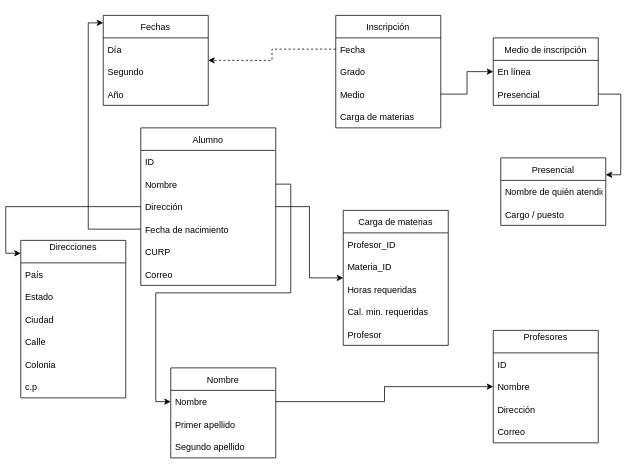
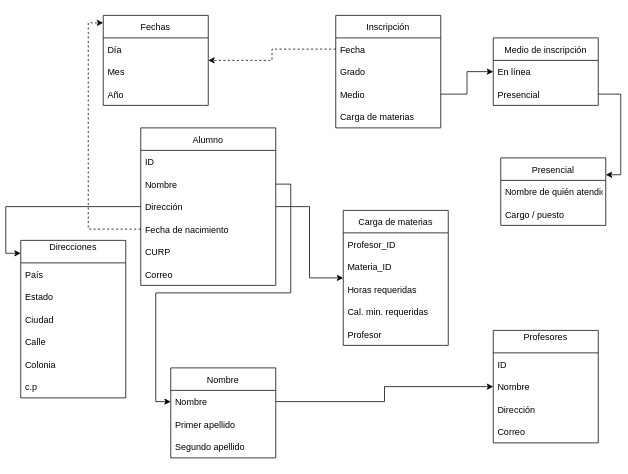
  <mxCell id="0" />
  <mxCell id="1" parent="0" />
  <mxCell id="2" style="edgeStyle=orthogonalEdgeStyle;rounded=0;orthogonalLoop=1;jettySize=auto;html=1;" edge="1" parent="1" source="3" target="22"><mxGeometry relative="1" as="geometry" /></mxCell>
  <mxCell id="3" value="Alumno" style="swimlane;fontStyle=0;childLayout=stackLayout;horizontal=1;startSize=30;horizontalStack=0;resizeParent=1;resizeParentMax=0;resizeLast=0;collapsible=1;marginBottom=0;" vertex="1" parent="1"><mxGeometry x="180" y="170" width="180" height="210" as="geometry"><mxRectangle x="220" y="120" width="70" height="30" as="alternateBounds" /></mxGeometry></mxCell>
  <mxCell id="4" value="ID" style="text;strokeColor=none;fillColor=none;align=left;verticalAlign=middle;spacingLeft=4;spacingRight=4;overflow=hidden;points=[[0,0.5],[1,0.5]];portConstraint=eastwest;rotatable=0;" vertex="1" parent="3"><mxGeometry y="30" width="180" height="30" as="geometry" /></mxCell>
  <mxCell id="5" value="Nombre" style="text;strokeColor=none;fillColor=none;align=left;verticalAlign=middle;spacingLeft=4;spacingRight=4;overflow=hidden;points=[[0,0.5],[1,0.5]];portConstraint=eastwest;rotatable=0;" vertex="1" parent="3"><mxGeometry y="60" width="180" height="30" as="geometry" /></mxCell>
  <mxCell id="6" value="Dirección" style="text;strokeColor=none;fillColor=none;align=left;verticalAlign=middle;spacingLeft=4;spacingRight=4;overflow=hidden;points=[[0,0.5],[1,0.5]];portConstraint=eastwest;rotatable=0;" vertex="1" parent="3"><mxGeometry y="90" width="180" height="30" as="geometry" /></mxCell>
  <mxCell id="7" value="Fecha de nacimiento" style="text;strokeColor=none;fillColor=none;align=left;verticalAlign=middle;spacingLeft=4;spacingRight=4;overflow=hidden;points=[[0,0.5],[1,0.5]];portConstraint=eastwest;rotatable=0;" vertex="1" parent="3"><mxGeometry y="120" width="180" height="30" as="geometry" /></mxCell>
  <mxCell id="8" value="CURP" style="text;strokeColor=none;fillColor=none;align=left;verticalAlign=middle;spacingLeft=4;spacingRight=4;overflow=hidden;points=[[0,0.5],[1,0.5]];portConstraint=eastwest;rotatable=0;" vertex="1" parent="3"><mxGeometry y="150" width="180" height="30" as="geometry" /></mxCell>
  <mxCell id="9" value="Correo" style="text;strokeColor=none;fillColor=none;align=left;verticalAlign=middle;spacingLeft=4;spacingRight=4;overflow=hidden;points=[[0,0.5],[1,0.5]];portConstraint=eastwest;rotatable=0;" vertex="1" parent="3"><mxGeometry y="180" width="180" height="30" as="geometry" /></mxCell>
  <mxCell id="10" value="Direcciones&#10;" style="swimlane;fontStyle=0;childLayout=stackLayout;horizontal=1;startSize=30;horizontalStack=0;resizeParent=1;resizeParentMax=0;resizeLast=0;collapsible=1;marginBottom=0;" vertex="1" parent="1"><mxGeometry x="20" y="320" width="140" height="210" as="geometry" /></mxCell>
  <mxCell id="11" value="País" style="text;strokeColor=none;fillColor=none;align=left;verticalAlign=middle;spacingLeft=4;spacingRight=4;overflow=hidden;points=[[0,0.5],[1,0.5]];portConstraint=eastwest;rotatable=0;" vertex="1" parent="10"><mxGeometry y="30" width="140" height="30" as="geometry" /></mxCell>
  <mxCell id="12" value="Estado" style="text;strokeColor=none;fillColor=none;align=left;verticalAlign=middle;spacingLeft=4;spacingRight=4;overflow=hidden;points=[[0,0.5],[1,0.5]];portConstraint=eastwest;rotatable=0;" vertex="1" parent="10"><mxGeometry y="60" width="140" height="30" as="geometry" /></mxCell>
  <mxCell id="13" value="Ciudad" style="text;strokeColor=none;fillColor=none;align=left;verticalAlign=middle;spacingLeft=4;spacingRight=4;overflow=hidden;points=[[0,0.5],[1,0.5]];portConstraint=eastwest;rotatable=0;" vertex="1" parent="10"><mxGeometry y="90" width="140" height="30" as="geometry" /></mxCell>
  <mxCell id="14" value="Calle" style="text;strokeColor=none;fillColor=none;align=left;verticalAlign=middle;spacingLeft=4;spacingRight=4;overflow=hidden;points=[[0,0.5],[1,0.5]];portConstraint=eastwest;rotatable=0;" vertex="1" parent="10"><mxGeometry y="120" width="140" height="30" as="geometry" /></mxCell>
  <mxCell id="15" value="Colonia" style="text;strokeColor=none;fillColor=none;align=left;verticalAlign=middle;spacingLeft=4;spacingRight=4;overflow=hidden;points=[[0,0.5],[1,0.5]];portConstraint=eastwest;rotatable=0;" vertex="1" parent="10"><mxGeometry y="150" width="140" height="30" as="geometry" /></mxCell>
  <mxCell id="16" value="c.p" style="text;strokeColor=none;fillColor=none;align=left;verticalAlign=middle;spacingLeft=4;spacingRight=4;overflow=hidden;points=[[0,0.5],[1,0.5]];portConstraint=eastwest;rotatable=0;" vertex="1" parent="10"><mxGeometry y="180" width="140" height="30" as="geometry" /></mxCell>
  <mxCell id="17" value="Inscripción" style="swimlane;fontStyle=0;childLayout=stackLayout;horizontal=1;startSize=30;horizontalStack=0;resizeParent=1;resizeParentMax=0;resizeLast=0;collapsible=1;marginBottom=0;" vertex="1" parent="1"><mxGeometry x="440" y="20" width="140" height="150" as="geometry" /></mxCell>
  <mxCell id="18" value="Fecha" style="text;strokeColor=none;fillColor=none;align=left;verticalAlign=middle;spacingLeft=4;spacingRight=4;overflow=hidden;points=[[0,0.5],[1,0.5]];portConstraint=eastwest;rotatable=0;" vertex="1" parent="17"><mxGeometry y="30" width="140" height="30" as="geometry" /></mxCell>
  <mxCell id="19" value="Grado" style="text;strokeColor=none;fillColor=none;align=left;verticalAlign=middle;spacingLeft=4;spacingRight=4;overflow=hidden;points=[[0,0.5],[1,0.5]];portConstraint=eastwest;rotatable=0;" vertex="1" parent="17"><mxGeometry y="60" width="140" height="30" as="geometry" /></mxCell>
  <mxCell id="20" value="Medio" style="text;strokeColor=none;fillColor=none;align=left;verticalAlign=middle;spacingLeft=4;spacingRight=4;overflow=hidden;points=[[0,0.5],[1,0.5]];portConstraint=eastwest;rotatable=0;" vertex="1" parent="17"><mxGeometry y="90" width="140" height="30" as="geometry" /></mxCell>
  <mxCell id="21" value="Carga de materias" style="text;strokeColor=none;fillColor=none;align=left;verticalAlign=middle;spacingLeft=4;spacingRight=4;overflow=hidden;points=[[0,0.5],[1,0.5]];portConstraint=eastwest;rotatable=0;" vertex="1" parent="17"><mxGeometry y="120" width="140" height="30" as="geometry" /></mxCell>
  <mxCell id="22" value="Carga de materias" style="swimlane;fontStyle=0;childLayout=stackLayout;horizontal=1;startSize=30;horizontalStack=0;resizeParent=1;resizeParentMax=0;resizeLast=0;collapsible=1;marginBottom=0;" vertex="1" parent="1"><mxGeometry x="450" y="280" width="140" height="180" as="geometry" /></mxCell>
  <mxCell id="23" value="Profesor_ID" style="text;strokeColor=none;fillColor=none;align=left;verticalAlign=middle;spacingLeft=4;spacingRight=4;overflow=hidden;points=[[0,0.5],[1,0.5]];portConstraint=eastwest;rotatable=0;" vertex="1" parent="22"><mxGeometry y="30" width="140" height="30" as="geometry" /></mxCell>
  <mxCell id="24" value="Materia_ID" style="text;strokeColor=none;fillColor=none;align=left;verticalAlign=middle;spacingLeft=4;spacingRight=4;overflow=hidden;points=[[0,0.5],[1,0.5]];portConstraint=eastwest;rotatable=0;" vertex="1" parent="22"><mxGeometry y="60" width="140" height="30" as="geometry" /></mxCell>
  <mxCell id="25" value="Horas requeridas" style="text;strokeColor=none;fillColor=none;align=left;verticalAlign=middle;spacingLeft=4;spacingRight=4;overflow=hidden;points=[[0,0.5],[1,0.5]];portConstraint=eastwest;rotatable=0;" vertex="1" parent="22"><mxGeometry y="90" width="140" height="30" as="geometry" /></mxCell>
  <mxCell id="26" value="Cal. min. requeridas" style="text;strokeColor=none;fillColor=none;align=left;verticalAlign=middle;spacingLeft=4;spacingRight=4;overflow=hidden;points=[[0,0.5],[1,0.5]];portConstraint=eastwest;rotatable=0;" vertex="1" parent="22"><mxGeometry y="120" width="140" height="30" as="geometry" /></mxCell>
  <mxCell id="27" value="Profesor" style="text;strokeColor=none;fillColor=none;align=left;verticalAlign=middle;spacingLeft=4;spacingRight=4;overflow=hidden;points=[[0,0.5],[1,0.5]];portConstraint=eastwest;rotatable=0;" vertex="1" parent="22"><mxGeometry y="150" width="140" height="30" as="geometry" /></mxCell>
  <mxCell id="28" value="Profesores&#10;" style="swimlane;fontStyle=0;childLayout=stackLayout;horizontal=1;startSize=30;horizontalStack=0;resizeParent=1;resizeParentMax=0;resizeLast=0;collapsible=1;marginBottom=0;" vertex="1" parent="1"><mxGeometry x="650" y="440" width="140" height="150" as="geometry" /></mxCell>
  <mxCell id="29" value="ID" style="text;strokeColor=none;fillColor=none;align=left;verticalAlign=middle;spacingLeft=4;spacingRight=4;overflow=hidden;points=[[0,0.5],[1,0.5]];portConstraint=eastwest;rotatable=0;" vertex="1" parent="28"><mxGeometry y="30" width="140" height="30" as="geometry" /></mxCell>
  <mxCell id="30" value="Nombre" style="text;strokeColor=none;fillColor=none;align=left;verticalAlign=middle;spacingLeft=4;spacingRight=4;overflow=hidden;points=[[0,0.5],[1,0.5]];portConstraint=eastwest;rotatable=0;" vertex="1" parent="28"><mxGeometry y="60" width="140" height="30" as="geometry" /></mxCell>
  <mxCell id="31" value="Dirección" style="text;strokeColor=none;fillColor=none;align=left;verticalAlign=middle;spacingLeft=4;spacingRight=4;overflow=hidden;points=[[0,0.5],[1,0.5]];portConstraint=eastwest;rotatable=0;" vertex="1" parent="28"><mxGeometry y="90" width="140" height="30" as="geometry" /></mxCell>
  <mxCell id="32" value="Correo" style="text;strokeColor=none;fillColor=none;align=left;verticalAlign=middle;spacingLeft=4;spacingRight=4;overflow=hidden;points=[[0,0.5],[1,0.5]];portConstraint=eastwest;rotatable=0;" vertex="1" parent="28"><mxGeometry y="120" width="140" height="30" as="geometry" /></mxCell>
  <mxCell id="33" value="Fechas" style="swimlane;fontStyle=0;childLayout=stackLayout;horizontal=1;startSize=30;horizontalStack=0;resizeParent=1;resizeParentMax=0;resizeLast=0;collapsible=1;marginBottom=0;" vertex="1" parent="1"><mxGeometry x="130" y="20" width="140" height="120" as="geometry" /></mxCell>
  <mxCell id="34" value="Día" style="text;strokeColor=none;fillColor=none;align=left;verticalAlign=middle;spacingLeft=4;spacingRight=4;overflow=hidden;points=[[0,0.5],[1,0.5]];portConstraint=eastwest;rotatable=0;" vertex="1" parent="33"><mxGeometry y="30" width="140" height="30" as="geometry" /></mxCell>
- <mxCell id="35" value="Segundo" style="text;strokeColor=none;fillColor=none;align=left;verticalAlign=middle;spacingLeft=4;spacingRight=4;overflow=hidden;points=[[0,0.5],[1,0.5]];portConstraint=eastwest;rotatable=0;" vertex="1" parent="33"><mxGeometry y="60" width="140" height="30" as="geometry" /></mxCell>
+ <mxCell id="35" value="Mes" style="text;strokeColor=none;fillColor=none;align=left;verticalAlign=middle;spacingLeft=4;spacingRight=4;overflow=hidden;points=[[0,0.5],[1,0.5]];portConstraint=eastwest;rotatable=0;" vertex="1" parent="33"><mxGeometry y="60" width="140" height="30" as="geometry" /></mxCell>
  <mxCell id="36" value="Año" style="text;strokeColor=none;fillColor=none;align=left;verticalAlign=middle;spacingLeft=4;spacingRight=4;overflow=hidden;points=[[0,0.5],[1,0.5]];portConstraint=eastwest;rotatable=0;" vertex="1" parent="33"><mxGeometry y="90" width="140" height="30" as="geometry" /></mxCell>
  <mxCell id="37" value="Medio de inscripción" style="swimlane;fontStyle=0;childLayout=stackLayout;horizontal=1;startSize=30;horizontalStack=0;resizeParent=1;resizeParentMax=0;resizeLast=0;collapsible=1;marginBottom=0;" vertex="1" parent="1"><mxGeometry x="650" y="50" width="140" height="90" as="geometry" /></mxCell>
  <mxCell id="38" value="En línea" style="text;strokeColor=none;fillColor=none;align=left;verticalAlign=middle;spacingLeft=4;spacingRight=4;overflow=hidden;points=[[0,0.5],[1,0.5]];portConstraint=eastwest;rotatable=0;" vertex="1" parent="37"><mxGeometry y="30" width="140" height="30" as="geometry" /></mxCell>
  <mxCell id="39" value="Presencial" style="text;strokeColor=none;fillColor=none;align=left;verticalAlign=middle;spacingLeft=4;spacingRight=4;overflow=hidden;points=[[0,0.5],[1,0.5]];portConstraint=eastwest;rotatable=0;" vertex="1" parent="37"><mxGeometry y="60" width="140" height="30" as="geometry" /></mxCell>
  <mxCell id="40" value="Presencial" style="swimlane;fontStyle=0;childLayout=stackLayout;horizontal=1;startSize=30;horizontalStack=0;resizeParent=1;resizeParentMax=0;resizeLast=0;collapsible=1;marginBottom=0;" vertex="1" parent="1"><mxGeometry x="660" y="210" width="140" height="90" as="geometry" /></mxCell>
  <mxCell id="41" value="Nombre de quién atendió" style="text;strokeColor=none;fillColor=none;align=left;verticalAlign=middle;spacingLeft=4;spacingRight=4;overflow=hidden;points=[[0,0.5],[1,0.5]];portConstraint=eastwest;rotatable=0;" vertex="1" parent="40"><mxGeometry y="30" width="140" height="30" as="geometry" /></mxCell>
  <mxCell id="42" value="Cargo / puesto" style="text;strokeColor=none;fillColor=none;align=left;verticalAlign=middle;spacingLeft=4;spacingRight=4;overflow=hidden;points=[[0,0.5],[1,0.5]];portConstraint=eastwest;rotatable=0;" vertex="1" parent="40"><mxGeometry y="60" width="140" height="30" as="geometry" /></mxCell>
  <mxCell id="43" value="Nombre" style="swimlane;fontStyle=0;childLayout=stackLayout;horizontal=1;startSize=30;horizontalStack=0;resizeParent=1;resizeParentMax=0;resizeLast=0;collapsible=1;marginBottom=0;" vertex="1" parent="1"><mxGeometry x="220" y="490" width="140" height="120" as="geometry" /></mxCell>
  <mxCell id="44" value="Nombre" style="text;strokeColor=none;fillColor=none;align=left;verticalAlign=middle;spacingLeft=4;spacingRight=4;overflow=hidden;points=[[0,0.5],[1,0.5]];portConstraint=eastwest;rotatable=0;" vertex="1" parent="43"><mxGeometry y="30" width="140" height="30" as="geometry" /></mxCell>
  <mxCell id="45" value="Primer apellido" style="text;strokeColor=none;fillColor=none;align=left;verticalAlign=middle;spacingLeft=4;spacingRight=4;overflow=hidden;points=[[0,0.5],[1,0.5]];portConstraint=eastwest;rotatable=0;" vertex="1" parent="43"><mxGeometry y="60" width="140" height="30" as="geometry" /></mxCell>
  <mxCell id="46" value="Segundo apellido" style="text;strokeColor=none;fillColor=none;align=left;verticalAlign=middle;spacingLeft=4;spacingRight=4;overflow=hidden;points=[[0,0.5],[1,0.5]];portConstraint=eastwest;rotatable=0;" vertex="1" parent="43"><mxGeometry y="90" width="140" height="30" as="geometry" /></mxCell>
  <mxCell id="47" style="edgeStyle=orthogonalEdgeStyle;rounded=0;orthogonalLoop=1;jettySize=auto;html=1;entryX=0;entryY=0.5;entryDx=0;entryDy=0;" edge="1" parent="1" source="5" target="44"><mxGeometry relative="1" as="geometry" /></mxCell>
  <mxCell id="48" style="edgeStyle=orthogonalEdgeStyle;rounded=0;orthogonalLoop=1;jettySize=auto;html=1;entryX=0;entryY=0.082;entryDx=0;entryDy=0;entryPerimeter=0;" edge="1" parent="1" source="6" target="10"><mxGeometry relative="1" as="geometry" /></mxCell>
- <mxCell id="49" style="edgeStyle=orthogonalEdgeStyle;rounded=0;orthogonalLoop=1;jettySize=auto;html=1;entryX=0;entryY=0.083;entryDx=0;entryDy=0;entryPerimeter=0;" edge="1" parent="1" source="7" target="33"><mxGeometry relative="1" as="geometry" /></mxCell>
+ <mxCell id="49" style="edgeStyle=orthogonalEdgeStyle;rounded=0;orthogonalLoop=1;jettySize=auto;html=1;entryX=0;entryY=0.083;entryDx=0;entryDy=0;entryPerimeter=0;dashed=1;" edge="1" parent="1" source="7" target="33"><mxGeometry relative="1" as="geometry" /></mxCell>
  <mxCell id="50" style="edgeStyle=orthogonalEdgeStyle;rounded=0;orthogonalLoop=1;jettySize=auto;html=1;dashed=1;" edge="1" parent="1" source="18" target="33"><mxGeometry relative="1" as="geometry" /></mxCell>
  <mxCell id="51" style="edgeStyle=orthogonalEdgeStyle;rounded=0;orthogonalLoop=1;jettySize=auto;html=1;" edge="1" parent="1" source="20" target="37"><mxGeometry relative="1" as="geometry" /></mxCell>
  <mxCell id="52" style="edgeStyle=orthogonalEdgeStyle;rounded=0;orthogonalLoop=1;jettySize=auto;html=1;entryX=1;entryY=0.25;entryDx=0;entryDy=0;" edge="1" parent="1" source="39" target="40"><mxGeometry relative="1" as="geometry" /></mxCell>
  <mxCell id="53" style="edgeStyle=orthogonalEdgeStyle;rounded=0;orthogonalLoop=1;jettySize=auto;html=1;entryX=0;entryY=0.5;entryDx=0;entryDy=0;" edge="1" parent="1" source="44" target="30"><mxGeometry relative="1" as="geometry" /></mxCell>
